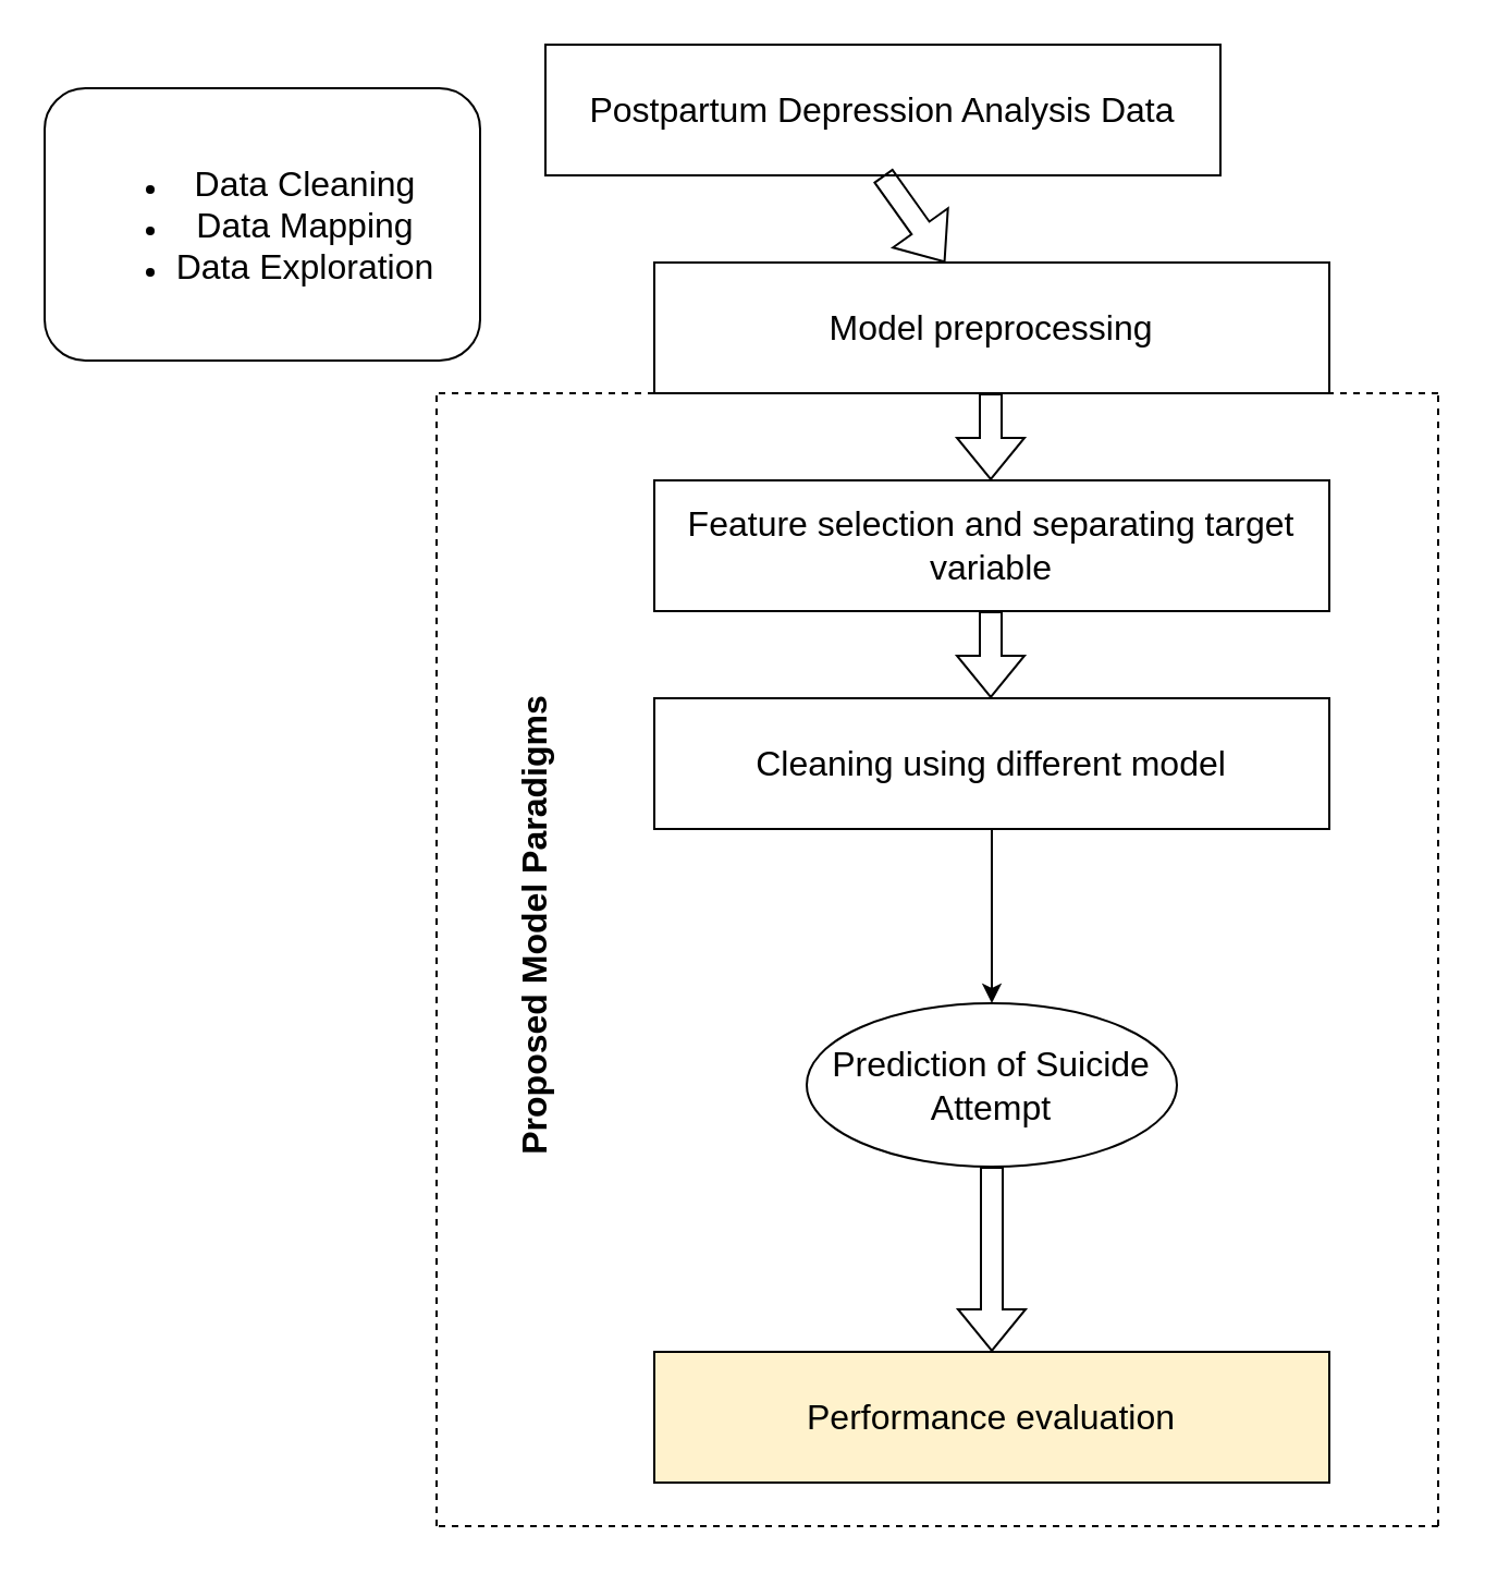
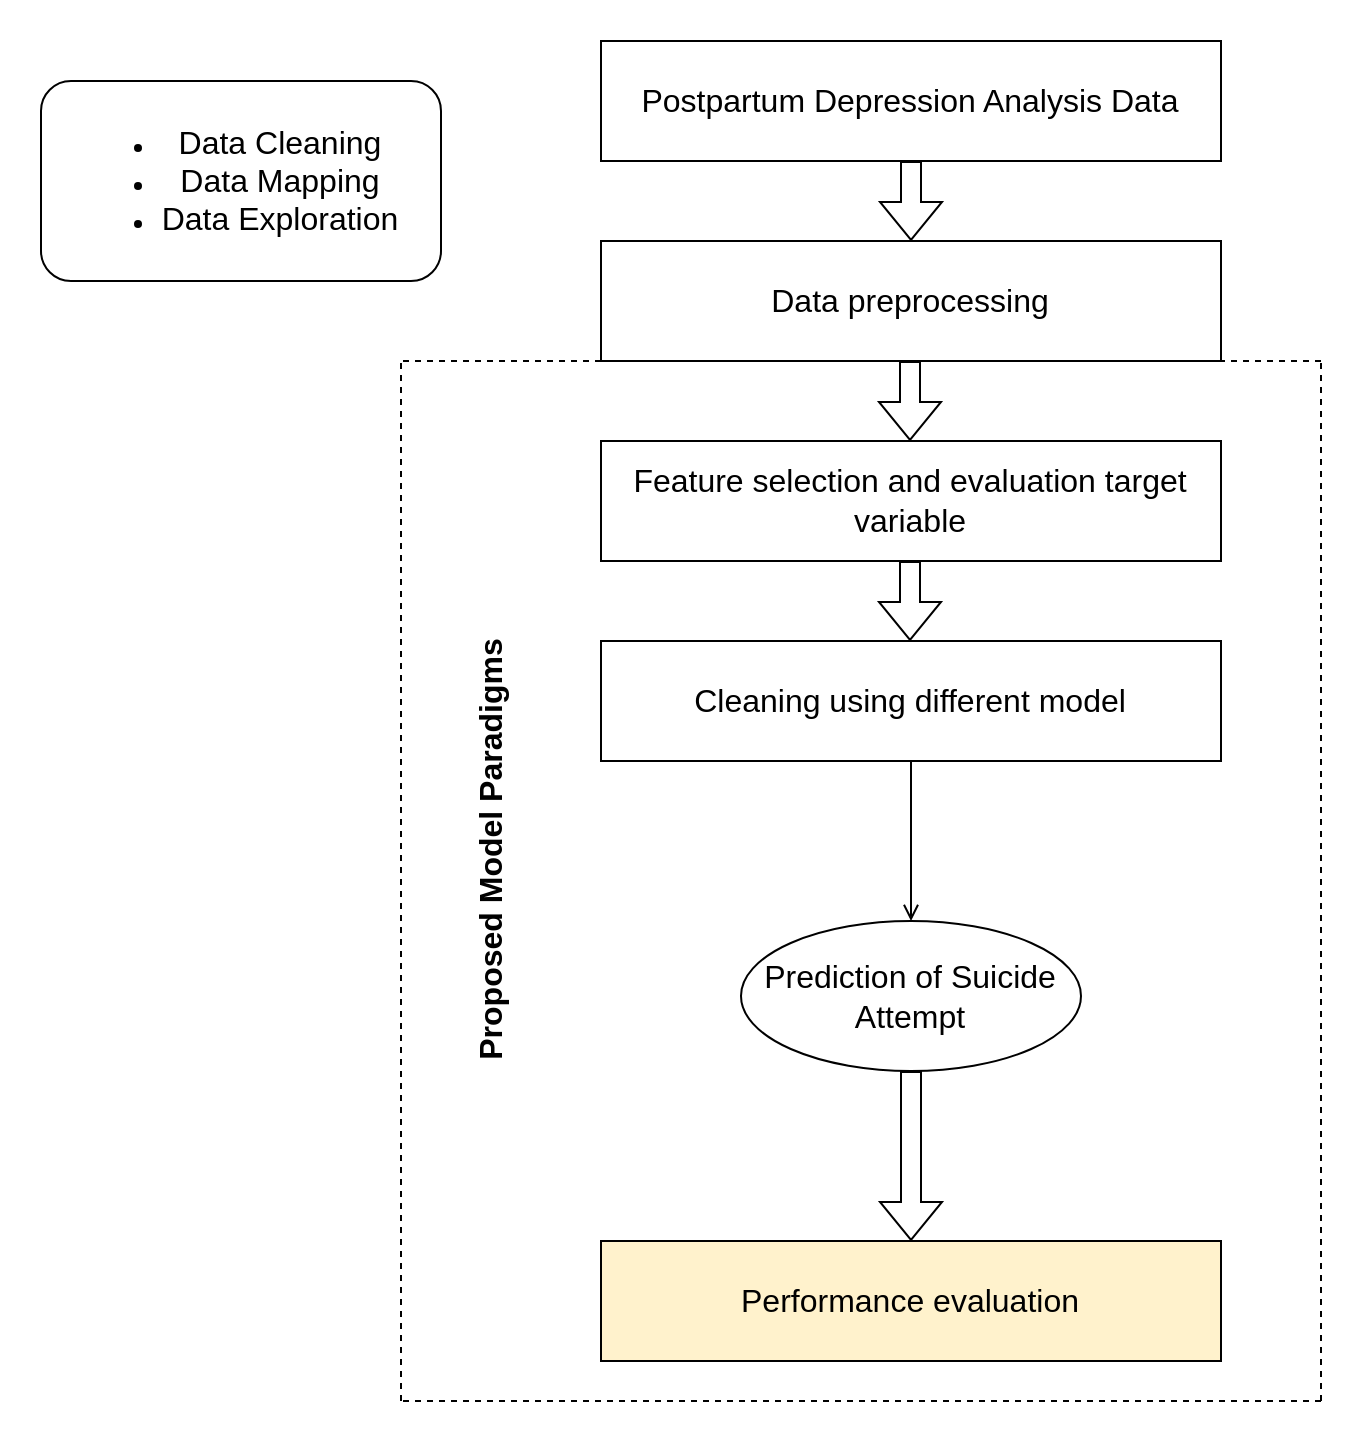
  <mxCell id="0" />
  <mxCell id="1" parent="0" />
- <mxCell id="2" value="&lt;font style=&quot;font-size: 16px;&quot;&gt;Postpartum Depression Analysis Data&lt;/font&gt;" style="rounded=0;whiteSpace=wrap;html=1;" parent="1" vertex="1"><mxGeometry x="250" y="20" width="310" height="60" as="geometry" /></mxCell>
- <mxCell id="3" value="&lt;font style=&quot;font-size: 16px;&quot;&gt;Model preprocessing&lt;/font&gt;" style="rounded=0;whiteSpace=wrap;html=1;" parent="1" vertex="1"><mxGeometry x="300" y="120" width="310" height="60" as="geometry" /></mxCell>
- <mxCell id="4" value="&lt;font style=&quot;font-size: 16px;&quot;&gt;Feature selection and separating target variable&lt;/font&gt;" style="rounded=0;whiteSpace=wrap;html=1;" parent="1" vertex="1"><mxGeometry x="300" y="220" width="310" height="60" as="geometry" /></mxCell>
+ <mxCell id="2" value="&lt;font style=&quot;font-size: 16px;&quot;&gt;Postpartum Depression Analysis Data&lt;/font&gt;" style="rounded=0;whiteSpace=wrap;html=1;" parent="1" vertex="1"><mxGeometry x="300" y="20" width="310" height="60" as="geometry" /></mxCell>
+ <mxCell id="3" value="&lt;font style=&quot;font-size: 16px;&quot;&gt;Data preprocessing&lt;/font&gt;" style="rounded=0;whiteSpace=wrap;html=1;" parent="1" vertex="1"><mxGeometry x="300" y="120" width="310" height="60" as="geometry" /></mxCell>
+ <mxCell id="4" value="&lt;font style=&quot;font-size: 16px;&quot;&gt;Feature selection and evaluation target variable&lt;/font&gt;" style="rounded=0;whiteSpace=wrap;html=1;" parent="1" vertex="1"><mxGeometry x="300" y="220" width="310" height="60" as="geometry" /></mxCell>
  <mxCell id="5" value="&lt;font style=&quot;font-size: 16px;&quot;&gt;Cleaning using different model&lt;/font&gt;" style="rounded=0;whiteSpace=wrap;html=1;" parent="1" vertex="1"><mxGeometry x="300" y="320" width="310" height="60" as="geometry" /></mxCell>
  <mxCell id="6" value="&lt;font style=&quot;font-size: 16px;&quot;&gt;Performance evaluation&lt;/font&gt;" style="rounded=0;whiteSpace=wrap;html=1;fillColor=#fff2cc;" parent="1" vertex="1"><mxGeometry x="300" y="620" width="310" height="60" as="geometry" /></mxCell>
- <mxCell id="7" value="&lt;ul&gt;&lt;li&gt;&lt;span style=&quot;font-size: 16px;&quot;&gt;Data Cleaning&lt;/span&gt;&lt;/li&gt;&lt;li&gt;&lt;span style=&quot;font-size: 16px;&quot;&gt;Data Mapping&lt;/span&gt;&lt;/li&gt;&lt;li&gt;&lt;span style=&quot;font-size: 16px;&quot;&gt;Data Exploration&lt;/span&gt;&lt;/li&gt;&lt;/ul&gt;" style="rounded=1;whiteSpace=wrap;html=1;align=center;" parent="1" vertex="1"><mxGeometry x="20" y="40" width="200" height="125" as="geometry" /></mxCell>
+ <mxCell id="7" value="&lt;ul&gt;&lt;li&gt;&lt;span style=&quot;font-size: 16px;&quot;&gt;Data Cleaning&lt;/span&gt;&lt;/li&gt;&lt;li&gt;&lt;span style=&quot;font-size: 16px;&quot;&gt;Data Mapping&lt;/span&gt;&lt;/li&gt;&lt;li&gt;&lt;span style=&quot;font-size: 16px;&quot;&gt;Data Exploration&lt;/span&gt;&lt;/li&gt;&lt;/ul&gt;" style="rounded=1;whiteSpace=wrap;html=1;align=center;" parent="1" vertex="1"><mxGeometry x="20" y="40" width="200" height="100" as="geometry" /></mxCell>
  <mxCell id="8" value="&lt;font style=&quot;font-size: 16px;&quot;&gt;Prediction of Suicide Attempt&lt;/font&gt;" style="ellipse;whiteSpace=wrap;html=1;" parent="1" vertex="1"><mxGeometry x="370" y="460" width="170" height="75" as="geometry" /></mxCell>
- <mxCell id="9" value="" style="endArrow=classic;html=1;rounded=0;exitX=0.5;exitY=1;exitDx=0;exitDy=0;entryX=0.5;entryY=0;entryDx=0;entryDy=0;" parent="1" source="5" target="8" edge="1"><mxGeometry width="50" height="50" relative="1" as="geometry"><mxPoint x="340" y="470" as="sourcePoint" /><mxPoint x="410" y="440" as="targetPoint" /></mxGeometry></mxCell>
+ <mxCell id="9" value="" style="endArrow=open;html=1;rounded=0;exitX=0.5;exitY=1;exitDx=0;exitDy=0;entryX=0.5;entryY=0;entryDx=0;entryDy=0;" parent="1" source="5" target="8" edge="1"><mxGeometry width="50" height="50" relative="1" as="geometry"><mxPoint x="340" y="470" as="sourcePoint" /><mxPoint x="410" y="440" as="targetPoint" /></mxGeometry></mxCell>
  <mxCell id="10" value="" style="shape=flexArrow;endArrow=classic;html=1;rounded=0;exitX=0.5;exitY=1;exitDx=0;exitDy=0;entryX=0.5;entryY=0;entryDx=0;entryDy=0;" parent="1" source="8" target="6" edge="1"><mxGeometry width="50" height="50" relative="1" as="geometry"><mxPoint x="340" y="640" as="sourcePoint" /><mxPoint x="190" y="580" as="targetPoint" /></mxGeometry></mxCell>
  <mxCell id="11" value="" style="endArrow=none;dashed=1;html=1;rounded=0;" parent="1" edge="1"><mxGeometry width="50" height="50" relative="1" as="geometry"><mxPoint x="200" y="700" as="sourcePoint" /><mxPoint x="200" y="180" as="targetPoint" /></mxGeometry></mxCell>
  <mxCell id="12" value="" style="endArrow=none;dashed=1;html=1;rounded=0;" parent="1" edge="1"><mxGeometry width="50" height="50" relative="1" as="geometry"><mxPoint x="660" y="700" as="sourcePoint" /><mxPoint x="200" y="700" as="targetPoint" /></mxGeometry></mxCell>
  <mxCell id="13" value="" style="endArrow=none;dashed=1;html=1;rounded=0;" parent="1" edge="1"><mxGeometry width="50" height="50" relative="1" as="geometry"><mxPoint x="660" y="700" as="sourcePoint" /><mxPoint x="660" y="180" as="targetPoint" /></mxGeometry></mxCell>
  <mxCell id="14" value="" style="endArrow=none;dashed=1;html=1;rounded=0;" parent="1" edge="1"><mxGeometry width="50" height="50" relative="1" as="geometry"><mxPoint x="660" y="180" as="sourcePoint" /><mxPoint x="200" y="180" as="targetPoint" /></mxGeometry></mxCell>
  <mxCell id="15" value="" style="shape=flexArrow;endArrow=classic;html=1;rounded=0;exitX=0.5;exitY=1;exitDx=0;exitDy=0;" parent="1" source="2" target="3" edge="1"><mxGeometry width="50" height="50" relative="1" as="geometry"><mxPoint x="340" y="190" as="sourcePoint" /><mxPoint x="390" y="140" as="targetPoint" /></mxGeometry></mxCell>
  <mxCell id="16" value="" style="shape=flexArrow;endArrow=classic;html=1;rounded=0;exitX=0.5;exitY=1;exitDx=0;exitDy=0;" parent="1" edge="1"><mxGeometry width="50" height="50" relative="1" as="geometry"><mxPoint x="454.5" y="180" as="sourcePoint" /><mxPoint x="454.5" y="220" as="targetPoint" /></mxGeometry></mxCell>
  <mxCell id="17" value="" style="shape=flexArrow;endArrow=classic;html=1;rounded=0;exitX=0.5;exitY=1;exitDx=0;exitDy=0;" parent="1" edge="1"><mxGeometry width="50" height="50" relative="1" as="geometry"><mxPoint x="454.5" y="280" as="sourcePoint" /><mxPoint x="454.5" y="320" as="targetPoint" /></mxGeometry></mxCell>
  <mxCell id="18" value="&lt;font style=&quot;font-size: 16px;&quot;&gt;&lt;b&gt;Proposed Model Paradigms&lt;/b&gt;&lt;/font&gt;" style="text;html=1;align=center;verticalAlign=middle;resizable=0;points=[];autosize=1;strokeColor=none;fillColor=none;rotation=-90;" parent="1" vertex="1"><mxGeometry x="130" y="410" width="230" height="30" as="geometry" /></mxCell>
